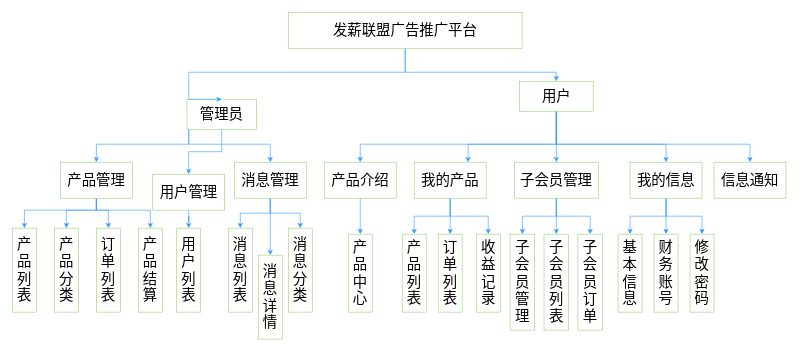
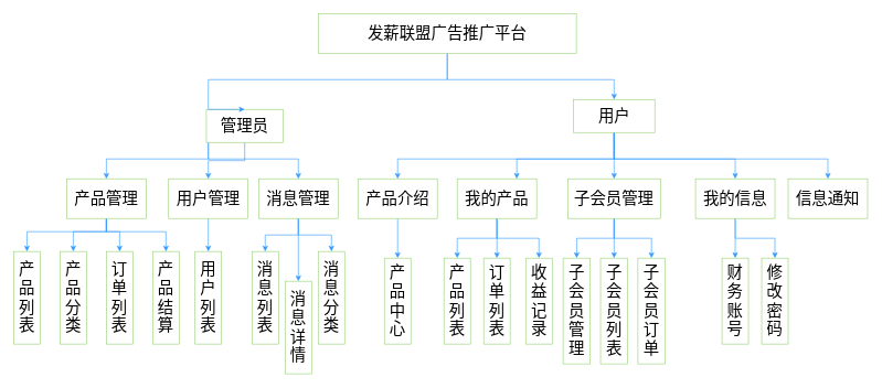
  <mxCell id="0" />
  <mxCell id="1" parent="0" />
  <mxCell id="2" style="edgeStyle=orthogonalEdgeStyle;rounded=0;orthogonalLoop=1;jettySize=auto;html=1;entryX=0.5;entryY=0;entryDx=0;entryDy=0;fontSize=24;strokeColor=#3399FF;" edge="1" parent="1" source="6" target="13"><mxGeometry relative="1" as="geometry"><Array as="points"><mxPoint x="160" y="350" /><mxPoint x="40" y="350" /></Array></mxGeometry></mxCell>
  <mxCell id="3" style="edgeStyle=orthogonalEdgeStyle;rounded=0;orthogonalLoop=1;jettySize=auto;html=1;entryX=0.5;entryY=0;entryDx=0;entryDy=0;fontSize=24;strokeColor=#3399FF;" edge="1" parent="1" source="6" target="14"><mxGeometry relative="1" as="geometry"><Array as="points"><mxPoint x="160" y="350" /><mxPoint x="110" y="350" /></Array></mxGeometry></mxCell>
  <mxCell id="4" style="edgeStyle=orthogonalEdgeStyle;rounded=0;orthogonalLoop=1;jettySize=auto;html=1;entryX=0.5;entryY=0;entryDx=0;entryDy=0;fontSize=24;strokeColor=#3399FF;" edge="1" parent="1" source="6" target="15"><mxGeometry relative="1" as="geometry"><Array as="points"><mxPoint x="160" y="350" /><mxPoint x="180" y="350" /></Array></mxGeometry></mxCell>
  <mxCell id="5" style="edgeStyle=orthogonalEdgeStyle;rounded=0;orthogonalLoop=1;jettySize=auto;html=1;entryX=0.5;entryY=0;entryDx=0;entryDy=0;fontSize=24;strokeColor=#3399FF;" edge="1" parent="1" source="6" target="16"><mxGeometry relative="1" as="geometry"><Array as="points"><mxPoint x="160" y="350" /><mxPoint x="250" y="350" /></Array></mxGeometry></mxCell>
  <mxCell id="6" value="产品管理" style="rounded=0;whiteSpace=wrap;html=1;fontSize=24;strokeColor=#97D077;" vertex="1" parent="1"><mxGeometry x="100" y="270" width="120" height="60" as="geometry" /></mxCell>
  <mxCell id="7" style="edgeStyle=orthogonalEdgeStyle;rounded=0;orthogonalLoop=1;jettySize=auto;html=1;fontSize=24;strokeColor=#3399FF;" edge="1" parent="1" source="8" target="17"><mxGeometry relative="1" as="geometry" /></mxCell>
- <mxCell id="8" value="用户管理" style="rounded=0;whiteSpace=wrap;html=1;fontSize=24;strokeColor=#97D077;" vertex="1" parent="1"><mxGeometry x="254" y="290" width="120" height="60" as="geometry" /></mxCell>
+ <mxCell id="8" value="用户管理" style="rounded=0;whiteSpace=wrap;html=1;fontSize=24;strokeColor=#97D077;" vertex="1" parent="1"><mxGeometry x="254" y="270" width="120" height="60" as="geometry" /></mxCell>
  <mxCell id="9" style="edgeStyle=orthogonalEdgeStyle;rounded=0;orthogonalLoop=1;jettySize=auto;html=1;entryX=0.5;entryY=0;entryDx=0;entryDy=0;fontSize=24;strokeColor=#3399FF;" edge="1" parent="1" source="12" target="18"><mxGeometry relative="1" as="geometry" /></mxCell>
  <mxCell id="10" style="edgeStyle=orthogonalEdgeStyle;rounded=0;orthogonalLoop=1;jettySize=auto;html=1;entryX=0.5;entryY=0;entryDx=0;entryDy=0;fontSize=24;strokeColor=#3399FF;" edge="1" parent="1" source="12" target="19"><mxGeometry relative="1" as="geometry" /></mxCell>
  <mxCell id="11" style="edgeStyle=orthogonalEdgeStyle;rounded=0;orthogonalLoop=1;jettySize=auto;html=1;entryX=0.5;entryY=0;entryDx=0;entryDy=0;strokeColor=#3399FF;" edge="1" parent="1" source="12" target="20"><mxGeometry relative="1" as="geometry" /></mxCell>
  <mxCell id="12" value="消息管理" style="rounded=0;whiteSpace=wrap;html=1;fontSize=24;strokeColor=#97D077;" vertex="1" parent="1"><mxGeometry x="390" y="270" width="120" height="60" as="geometry" /></mxCell>
  <mxCell id="13" value="产品列表" style="rounded=0;whiteSpace=wrap;html=1;fontSize=24;strokeColor=#97D077;" vertex="1" parent="1"><mxGeometry x="20" y="380" width="40" height="140" as="geometry" /></mxCell>
  <mxCell id="14" value="产品分类" style="rounded=0;whiteSpace=wrap;html=1;fontSize=24;strokeColor=#97D077;" vertex="1" parent="1"><mxGeometry x="90" y="380" width="40" height="140" as="geometry" /></mxCell>
  <mxCell id="15" value="订单列表" style="rounded=0;whiteSpace=wrap;html=1;fontSize=24;strokeColor=#97D077;" vertex="1" parent="1"><mxGeometry x="160" y="380" width="40" height="140" as="geometry" /></mxCell>
  <mxCell id="16" value="产品结算" style="rounded=0;whiteSpace=wrap;html=1;fontSize=24;strokeColor=#97D077;" vertex="1" parent="1"><mxGeometry x="230" y="380" width="40" height="140" as="geometry" /></mxCell>
  <mxCell id="17" value="用户列表" style="rounded=0;whiteSpace=wrap;html=1;fontSize=24;strokeColor=#97D077;" vertex="1" parent="1"><mxGeometry x="294" y="380" width="40" height="140" as="geometry" /></mxCell>
  <mxCell id="18" value="消息列表" style="rounded=0;whiteSpace=wrap;html=1;fontSize=24;strokeColor=#97D077;" vertex="1" parent="1"><mxGeometry x="380" y="380" width="40" height="140" as="geometry" /></mxCell>
  <mxCell id="19" value="消息详情" style="rounded=0;whiteSpace=wrap;html=1;fontSize=24;strokeColor=#97D077;" vertex="1" parent="1"><mxGeometry x="430" y="425" width="40" height="140" as="geometry" /></mxCell>
  <mxCell id="20" value="消息分类" style="rounded=0;whiteSpace=wrap;html=1;fontSize=24;strokeColor=#97D077;" vertex="1" parent="1"><mxGeometry x="480" y="380" width="40" height="140" as="geometry" /></mxCell>
  <mxCell id="21" style="edgeStyle=orthogonalEdgeStyle;rounded=0;orthogonalLoop=1;jettySize=auto;html=1;fontSize=24;strokeColor=#3399FF;" edge="1" parent="1" source="24" target="8"><mxGeometry relative="1" as="geometry" /></mxCell>
  <mxCell id="22" style="edgeStyle=orthogonalEdgeStyle;rounded=0;orthogonalLoop=1;jettySize=auto;html=1;fontSize=24;strokeColor=#3399FF;" edge="1" parent="1" source="24" target="12"><mxGeometry relative="1" as="geometry"><Array as="points"><mxPoint x="314" y="240" /><mxPoint x="450" y="240" /></Array></mxGeometry></mxCell>
  <mxCell id="23" style="edgeStyle=orthogonalEdgeStyle;rounded=0;orthogonalLoop=1;jettySize=auto;html=1;entryX=0.5;entryY=0;entryDx=0;entryDy=0;fontSize=24;strokeColor=#3399FF;" edge="1" parent="1" source="24" target="6"><mxGeometry relative="1" as="geometry"><Array as="points"><mxPoint x="314" y="240" /><mxPoint x="160" y="240" /></Array></mxGeometry></mxCell>
  <mxCell id="24" value="&lt;span style=&quot;font-size: 24px;&quot;&gt;管理员&lt;/span&gt;" style="rounded=0;whiteSpace=wrap;html=1;strokeColor=#97D077;" vertex="1" parent="1"><mxGeometry x="311" y="165" width="116" height="50" as="geometry" /></mxCell>
  <mxCell id="25" style="edgeStyle=orthogonalEdgeStyle;rounded=0;orthogonalLoop=1;jettySize=auto;html=1;entryX=0.5;entryY=0;entryDx=0;entryDy=0;fontSize=24;strokeColor=#3399FF;" edge="1" parent="1" source="26" target="40"><mxGeometry relative="1" as="geometry" /></mxCell>
  <mxCell id="26" value="产品介绍" style="rounded=0;whiteSpace=wrap;html=1;fontSize=24;strokeColor=#97D077;" vertex="1" parent="1"><mxGeometry x="540" y="270" width="120" height="60" as="geometry" /></mxCell>
  <mxCell id="27" style="edgeStyle=orthogonalEdgeStyle;rounded=0;orthogonalLoop=1;jettySize=auto;html=1;entryX=0.5;entryY=0;entryDx=0;entryDy=0;fontSize=24;strokeColor=#3399FF;" edge="1" parent="1" source="30" target="41"><mxGeometry relative="1" as="geometry" /></mxCell>
  <mxCell id="28" style="edgeStyle=orthogonalEdgeStyle;rounded=0;orthogonalLoop=1;jettySize=auto;html=1;entryX=0.5;entryY=0;entryDx=0;entryDy=0;fontSize=24;strokeColor=#3399FF;" edge="1" parent="1" source="30" target="42"><mxGeometry relative="1" as="geometry" /></mxCell>
  <mxCell id="29" style="edgeStyle=orthogonalEdgeStyle;rounded=0;orthogonalLoop=1;jettySize=auto;html=1;entryX=0.5;entryY=0;entryDx=0;entryDy=0;fontSize=24;strokeColor=#3399FF;" edge="1" parent="1" source="30" target="43"><mxGeometry relative="1" as="geometry" /></mxCell>
  <mxCell id="30" value="我的产品" style="rounded=0;whiteSpace=wrap;html=1;fontSize=24;strokeColor=#97D077;" vertex="1" parent="1"><mxGeometry x="690" y="270" width="120" height="60" as="geometry" /></mxCell>
  <mxCell id="31" style="edgeStyle=orthogonalEdgeStyle;rounded=0;orthogonalLoop=1;jettySize=auto;html=1;entryX=0.5;entryY=0;entryDx=0;entryDy=0;fontSize=24;strokeColor=#3399FF;" edge="1" parent="1" source="34" target="44"><mxGeometry relative="1" as="geometry" /></mxCell>
  <mxCell id="32" style="edgeStyle=orthogonalEdgeStyle;rounded=0;orthogonalLoop=1;jettySize=auto;html=1;entryX=0.5;entryY=0;entryDx=0;entryDy=0;fontSize=24;strokeColor=#3399FF;" edge="1" parent="1" source="34" target="45"><mxGeometry relative="1" as="geometry" /></mxCell>
  <mxCell id="33" style="edgeStyle=orthogonalEdgeStyle;rounded=0;orthogonalLoop=1;jettySize=auto;html=1;entryX=0.5;entryY=0;entryDx=0;entryDy=0;fontSize=24;strokeColor=#3399FF;" edge="1" parent="1" source="34" target="46"><mxGeometry relative="1" as="geometry" /></mxCell>
  <mxCell id="34" value="子会员管理" style="rounded=0;whiteSpace=wrap;html=1;fontSize=24;strokeColor=#97D077;" vertex="1" parent="1"><mxGeometry x="857" y="270" width="140" height="60" as="geometry" /></mxCell>
- <mxCell id="35" style="edgeStyle=orthogonalEdgeStyle;rounded=0;orthogonalLoop=1;jettySize=auto;html=1;fontSize=24;strokeColor=#3399FF;" edge="1" parent="1" source="38" target="48"><mxGeometry relative="1" as="geometry" /></mxCell>
  <mxCell id="36" style="edgeStyle=orthogonalEdgeStyle;rounded=0;orthogonalLoop=1;jettySize=auto;html=1;fontSize=24;strokeColor=#3399FF;" edge="1" parent="1" source="38" target="47"><mxGeometry relative="1" as="geometry" /></mxCell>
  <mxCell id="37" style="edgeStyle=orthogonalEdgeStyle;rounded=0;orthogonalLoop=1;jettySize=auto;html=1;entryX=0.5;entryY=0;entryDx=0;entryDy=0;fontSize=24;strokeColor=#3399FF;" edge="1" parent="1" source="38" target="49"><mxGeometry relative="1" as="geometry" /></mxCell>
  <mxCell id="38" value="我的信息" style="rounded=0;whiteSpace=wrap;html=1;fontSize=24;strokeColor=#97D077;" vertex="1" parent="1"><mxGeometry x="1050" y="270" width="120" height="60" as="geometry" /></mxCell>
  <mxCell id="39" value="信息通知" style="rounded=0;whiteSpace=wrap;html=1;fontSize=24;strokeColor=#97D077;" vertex="1" parent="1"><mxGeometry x="1190" y="270" width="120" height="60" as="geometry" /></mxCell>
  <mxCell id="40" value="产品中心" style="rounded=0;whiteSpace=wrap;html=1;fontSize=24;strokeColor=#97D077;" vertex="1" parent="1"><mxGeometry x="580" y="390" width="40" height="130" as="geometry" /></mxCell>
  <mxCell id="41" value="产品列表" style="rounded=0;whiteSpace=wrap;html=1;fontSize=24;strokeColor=#97D077;" vertex="1" parent="1"><mxGeometry x="670" y="390" width="40" height="130" as="geometry" /></mxCell>
  <mxCell id="42" value="订单列表" style="rounded=0;whiteSpace=wrap;html=1;fontSize=24;strokeColor=#97D077;" vertex="1" parent="1"><mxGeometry x="730" y="390" width="40" height="130" as="geometry" /></mxCell>
  <mxCell id="43" value="收益记录" style="rounded=0;whiteSpace=wrap;html=1;fontSize=24;strokeColor=#97D077;" vertex="1" parent="1"><mxGeometry x="793.5" y="390" width="40" height="130" as="geometry" /></mxCell>
  <mxCell id="44" value="子会员管理" style="rounded=0;whiteSpace=wrap;html=1;fontSize=24;strokeColor=#97D077;" vertex="1" parent="1"><mxGeometry x="850" y="390" width="41" height="160" as="geometry" /></mxCell>
  <mxCell id="45" value="子会员列表" style="rounded=0;whiteSpace=wrap;html=1;fontSize=24;strokeColor=#97D077;" vertex="1" parent="1"><mxGeometry x="906.5" y="390" width="41" height="160" as="geometry" /></mxCell>
  <mxCell id="46" value="子会员订单" style="rounded=0;whiteSpace=wrap;html=1;fontSize=24;strokeColor=#97D077;" vertex="1" parent="1"><mxGeometry x="963" y="390" width="41" height="160" as="geometry" /></mxCell>
  <mxCell id="47" value="财务账号" style="rounded=0;whiteSpace=wrap;html=1;fontSize=24;strokeColor=#97D077;" vertex="1" parent="1"><mxGeometry x="1090" y="390" width="40" height="130" as="geometry" /></mxCell>
- <mxCell id="48" value="基本信息" style="rounded=0;whiteSpace=wrap;html=1;fontSize=24;strokeColor=#97D077;" vertex="1" parent="1"><mxGeometry x="1030" y="390" width="40" height="130" as="geometry" /></mxCell>
  <mxCell id="49" value="修改密码" style="rounded=0;whiteSpace=wrap;html=1;fontSize=24;strokeColor=#97D077;" vertex="1" parent="1"><mxGeometry x="1150" y="390" width="40" height="130" as="geometry" /></mxCell>
  <mxCell id="50" style="edgeStyle=orthogonalEdgeStyle;rounded=0;orthogonalLoop=1;jettySize=auto;html=1;fontSize=24;strokeColor=#3399FF;" edge="1" parent="1" source="55" target="26"><mxGeometry relative="1" as="geometry"><Array as="points"><mxPoint x="927" y="240" /><mxPoint x="600" y="240" /></Array></mxGeometry></mxCell>
  <mxCell id="51" style="edgeStyle=orthogonalEdgeStyle;rounded=0;orthogonalLoop=1;jettySize=auto;html=1;fontSize=24;strokeColor=#3399FF;" edge="1" parent="1" source="55" target="30"><mxGeometry relative="1" as="geometry"><Array as="points"><mxPoint x="927" y="240" /><mxPoint x="780" y="240" /></Array></mxGeometry></mxCell>
  <mxCell id="52" style="edgeStyle=orthogonalEdgeStyle;rounded=0;orthogonalLoop=1;jettySize=auto;html=1;entryX=0.5;entryY=0;entryDx=0;entryDy=0;fontSize=24;strokeColor=#3399FF;" edge="1" parent="1" source="55" target="34"><mxGeometry relative="1" as="geometry" /></mxCell>
  <mxCell id="53" style="edgeStyle=orthogonalEdgeStyle;rounded=0;orthogonalLoop=1;jettySize=auto;html=1;fontSize=24;strokeColor=#3399FF;" edge="1" parent="1" source="55" target="38"><mxGeometry relative="1" as="geometry"><Array as="points"><mxPoint x="927" y="240" /><mxPoint x="1110" y="240" /></Array></mxGeometry></mxCell>
  <mxCell id="54" style="edgeStyle=orthogonalEdgeStyle;rounded=0;orthogonalLoop=1;jettySize=auto;html=1;fontSize=24;strokeColor=#3399FF;" edge="1" parent="1" source="55" target="39"><mxGeometry relative="1" as="geometry"><Array as="points"><mxPoint x="927" y="240" /><mxPoint x="1250" y="240" /></Array></mxGeometry></mxCell>
- <mxCell id="55" value="用户" style="rounded=0;whiteSpace=wrap;html=1;fontSize=24;strokeColor=#97D077;" vertex="1" parent="1"><mxGeometry x="865.5" y="135" width="123" height="50" as="geometry" /></mxCell>
+ <mxCell id="55" value="用户" style="rounded=0;whiteSpace=wrap;html=1;fontSize=24;strokeColor=#97D077;" vertex="1" parent="1"><mxGeometry x="865.5" y="150" width="123" height="50" as="geometry" /></mxCell>
  <mxCell id="56" style="edgeStyle=orthogonalEdgeStyle;rounded=0;orthogonalLoop=1;jettySize=auto;html=1;entryX=0.5;entryY=0;entryDx=0;entryDy=0;fontSize=24;strokeColor=#3399FF;" edge="1" parent="1" source="58" target="24"><mxGeometry relative="1" as="geometry"><Array as="points"><mxPoint x="675" y="120" /><mxPoint x="314" y="120" /></Array></mxGeometry></mxCell>
  <mxCell id="57" style="edgeStyle=orthogonalEdgeStyle;rounded=0;orthogonalLoop=1;jettySize=auto;html=1;entryX=0.5;entryY=0;entryDx=0;entryDy=0;fontSize=24;strokeColor=#3399FF;" edge="1" parent="1" source="58" target="55"><mxGeometry relative="1" as="geometry"><Array as="points"><mxPoint x="675" y="120" /><mxPoint x="927" y="120" /></Array></mxGeometry></mxCell>
  <mxCell id="58" value="发薪联盟广告推广平台" style="rounded=0;whiteSpace=wrap;html=1;fontSize=24;strokeColor=#97D077;" vertex="1" parent="1"><mxGeometry x="480" y="20" width="390" height="60" as="geometry" /></mxCell>
